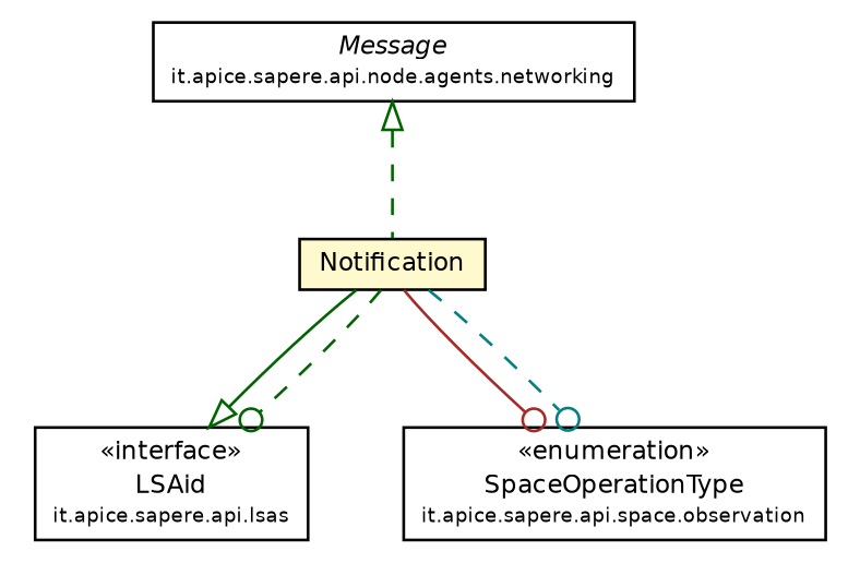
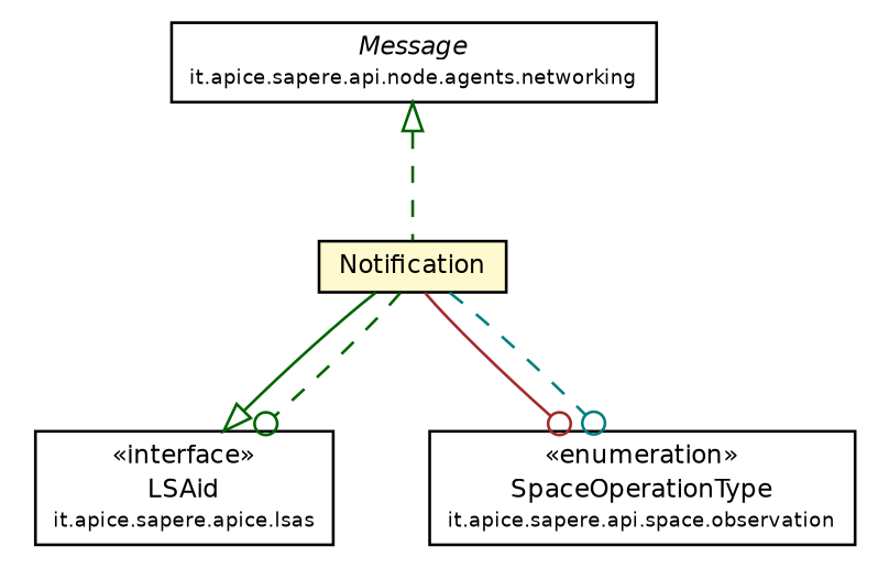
  digraph {
    node [fontcolor=black fontname=Helvetica fontsize=9.0 shape=plaintext]
    edge [color=darkgreen fontname=Helvetica fontsize=10.0 headport=p labelfontname=Helvetica labelfontsize=10 style=dashed tailport=p arrowhead=odot fontcolor=black]
-   n1 [label=<<table border="0" cellborder="1" cellspacing="0" cellpadding="2" port="p" href="../../../../api/lsas/LSAid.html"> 		<tr><td><table border="0" cellspacing="0" cellpadding="1"> 			<tr><td> &laquo;interface&raquo; </td></tr> 			<tr><td> LSAid </td></tr> 			<tr><td><font point-size="7.0"> it.apice.sapere.api.lsas </font></td></tr> 		</table></td></tr> 		</table>>]
+   n1 [label=<<table border="0" cellborder="1" cellspacing="0" cellpadding="2" port="p" href="../../../../api/lsas/LSAid.html"> 		<tr><td><table border="0" cellspacing="0" cellpadding="1"> 			<tr><td> &laquo;interface&raquo; </td></tr> 			<tr><td> LSAid </td></tr> 			<tr><td><font point-size="7.0"> it.apice.sapere.apice.lsas </font></td></tr> 		</table></td></tr> 		</table>>]
    n2 [label=<<table border="0" cellborder="1" cellspacing="0" cellpadding="2" port="p" href="../../../../api/node/agents/networking/Message.html"> 		<tr><td><table border="0" cellspacing="0" cellpadding="1"> 			<tr><td><font face="Helvetica-Oblique"> Message </font></td></tr> 			<tr><td><font point-size="7.0"> it.apice.sapere.api.node.agents.networking </font></td></tr> 		</table></td></tr> 		</table>>]
    n3 [label=<<table border="0" cellborder="1" cellspacing="0" cellpadding="2" port="p" bgcolor="lemonChiffon" href="./Notification.html"> 		<tr><td><table border="0" cellspacing="0" cellpadding="1"> 			<tr><td> Notification </td></tr> 		</table></td></tr> 		</table>>]
    n4 [label=<<table border="0" cellborder="1" cellspacing="0" cellpadding="2" port="p" href="../../../../api/space/observation/SpaceOperationType.html"> 		<tr><td><table border="0" cellspacing="0" cellpadding="1"> 			<tr><td> &laquo;enumeration&raquo; </td></tr> 			<tr><td> SpaceOperationType </td></tr> 			<tr><td><font point-size="7.0"> it.apice.sapere.api.space.observation </font></td></tr> 		</table></td></tr> 		</table>>]
    n2 -> n3 [arrowtail=empty dir=back fontsize=10 arrowhead="" fontcolor=""]
    n3 -> n1 [arrowhead=onormal style=""]
    n3 -> n1
    n3 -> n4 [color=brown style=""]
    n3 -> n4 [color=teal]
  }
